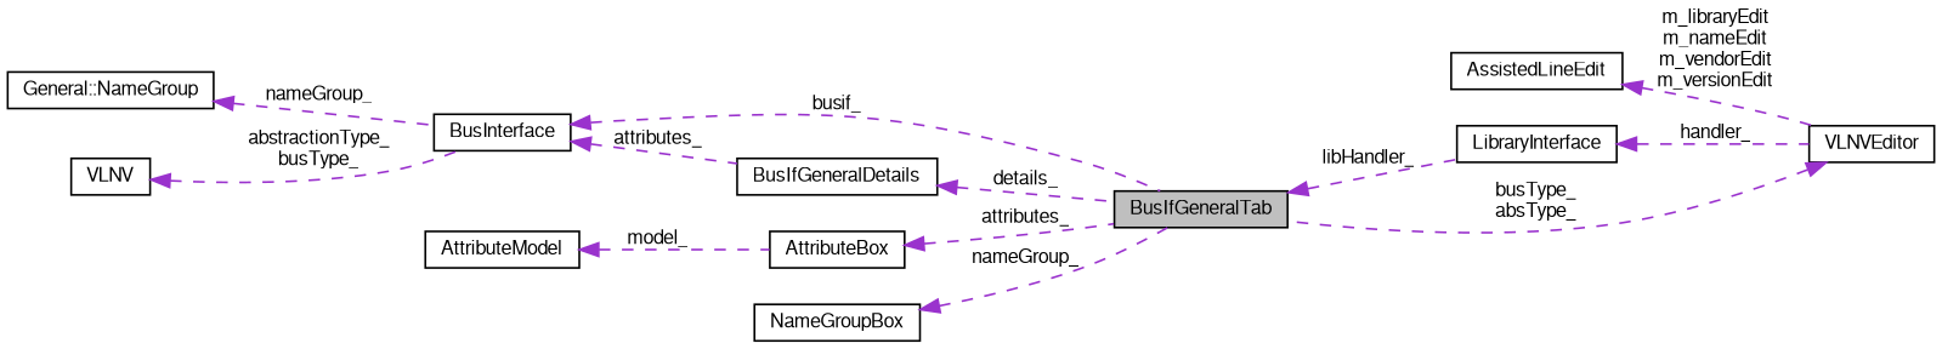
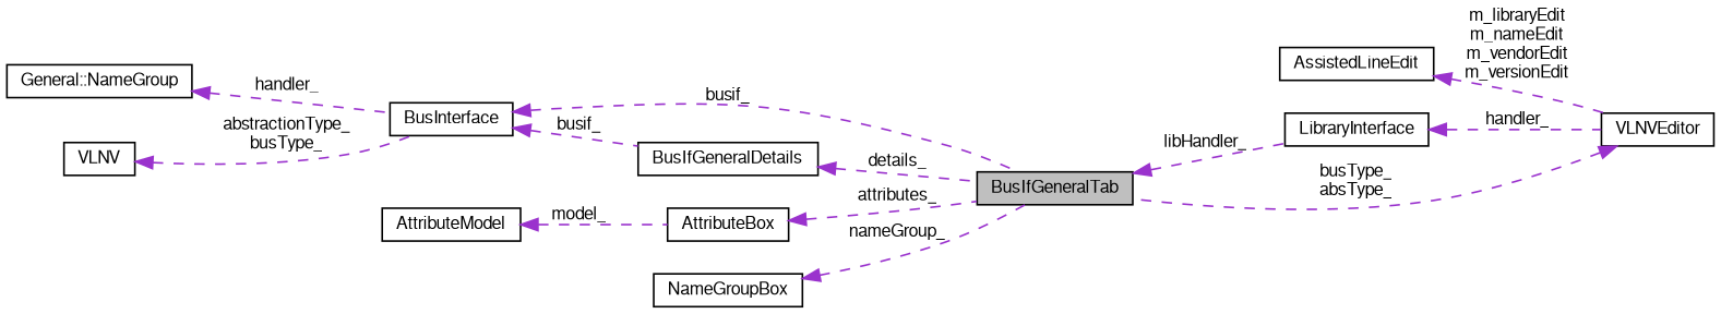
  digraph {
    rankdir=LR
    node [color=black fontname=FreeSans fontsize=10 shape=record]
    edge [color=darkorchid3 dir=back fontname=FreeSans fontsize=10 labelfontname=FreeSans labelfontsize=10 style=dashed]
    n1 [fillcolor=grey75 fontcolor=black height=0.2 label=BusIfGeneralTab style=filled width=0.4]
    n2 [height=0.2 label=LibraryInterface width=0.4]
    n3 [height=0.2 label=BusIfGeneralDetails width=0.4]
    n4 [height=0.2 label=BusInterface width=0.4]
    n5 [height=0.2 label="General::NameGroup" width=0.4]
    n6 [height=0.2 label=VLNV width=0.4]
    n7 [height=0.2 label=VLNVEditor width=0.4]
    n8 [height=0.2 label=AttributeBox width=0.4]
    n9 [height=0.2 label=AttributeModel width=0.4]
    n10 [height=0.2 label=NameGroupBox width=0.4]
    n11 [height=0.2 label=AssistedLineEdit width=0.4]
    n1 -> n2 [label=libHandler_]
    n2 -> n7 [label=handler_]
    n3 -> n1 [label=details_]
    n4 -> n1 [label=busif_]
-   n4 -> n3 [label=attributes_]
-   n5 -> n4 [label=nameGroup_]
+   n4 -> n3 [label=busif_]
+   n5 -> n4 [label=handler_]
    n6 -> n4 [label="abstractionType_\nbusType_"]
    n7 -> n1 [label="busType_\nabsType_"]
    n8 -> n1 [label=attributes_]
    n9 -> n8 [label=model_]
    n10 -> n1 [label=nameGroup_]
    n11 -> n7 [label="m_libraryEdit\nm_nameEdit\nm_vendorEdit\nm_versionEdit"]
  }
